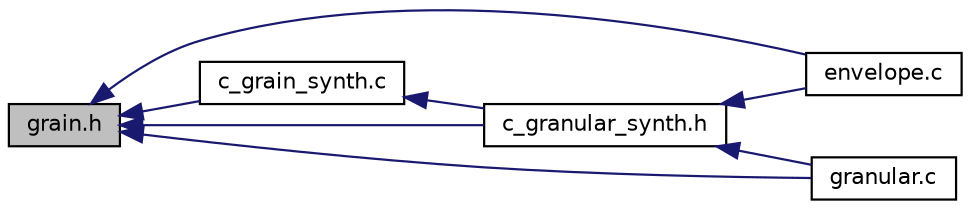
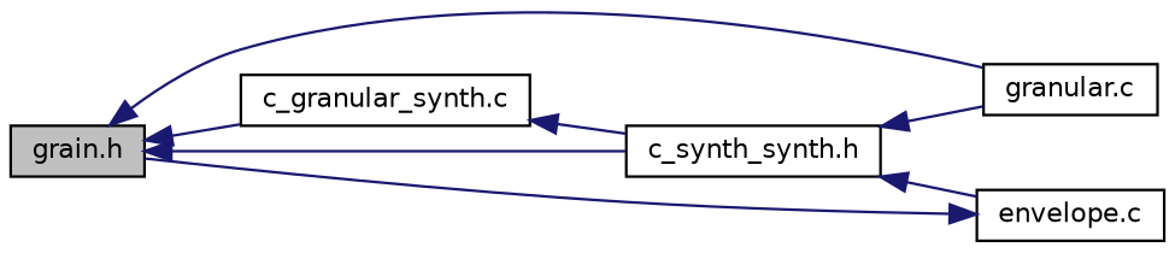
  digraph {
    rankdir=LR
    node [color=black fillcolor=white fontname=Helvetica fontsize=10 shape=record style=filled]
    edge [color=midnightblue dir=back fontname=Helvetica fontsize=10 labelfontname=Helvetica labelfontsize=10 style=solid]
    n1 [fillcolor=grey75 fontcolor=black height=0.2 label="grain.h" width=0.4]
-   n2 [height=0.2 label="c_granular_synth.h" width=0.4]
-   n3 [height=0.2 label="c_grain_synth.c" width=0.4]
+   n2 [height=0.2 label="c_synth_synth.h" width=0.4]
+   n3 [height=0.2 label="c_granular_synth.c" width=0.4]
    n4 [height=0.2 label="envelope.c" width=0.4]
    n5 [height=0.2 label="granular.c" width=0.4]
    n1 -> n2
    n1 -> n3
-   n1 -> n4
+   n4 -> n1
    n1 -> n5
    n2 -> n4
    n2 -> n5
    n3 -> n2
  }
